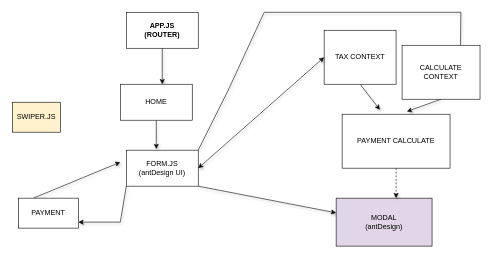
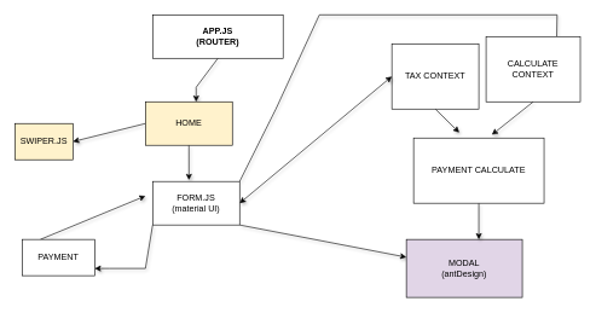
  <mxCell id="0" />
  <mxCell id="1" parent="0" />
  <mxCell id="2" style="edgeStyle=none;rounded=0;orthogonalLoop=1;jettySize=auto;html=1;exitX=0.5;exitY=1;exitDx=0;exitDy=0;shadow=1;" edge="1" parent="1" source="3"><mxGeometry relative="1" as="geometry"><mxPoint x="270" y="140" as="targetPoint" /><Array as="points"><mxPoint x="270" y="120" /></Array></mxGeometry></mxCell>
- <mxCell id="3" value="&lt;b&gt;APP.JS&lt;br&gt;(ROUTER)&lt;br&gt;&lt;/b&gt;" style="rounded=0;whiteSpace=wrap;html=1;" vertex="1" parent="1"><mxGeometry x="210" y="20" width="120" height="60" as="geometry" /></mxCell>
+ <mxCell id="3" value="&lt;b&gt;APP.JS&lt;br&gt;(ROUTER)&lt;br&gt;&lt;/b&gt;" style="rounded=0;whiteSpace=wrap;html=1;" vertex="1" parent="1"><mxGeometry x="210" y="20" width="180" height="60" as="geometry" /></mxCell>
+ <mxCell id="4" style="edgeStyle=none;rounded=0;orthogonalLoop=1;jettySize=auto;html=1;exitX=0;exitY=0.5;exitDx=0;exitDy=0;shadow=1;entryX=1;entryY=0.5;entryDx=0;entryDy=0;" edge="1" parent="1" source="6" target="7"><mxGeometry relative="1" as="geometry"><mxPoint x="230" y="170" as="targetPoint" /><Array as="points" /></mxGeometry></mxCell>
  <mxCell id="5" style="edgeStyle=none;rounded=0;orthogonalLoop=1;jettySize=auto;html=1;exitX=0.5;exitY=1;exitDx=0;exitDy=0;shadow=1;entryX=0.417;entryY=-0.033;entryDx=0;entryDy=0;entryPerimeter=0;" edge="1" parent="1" source="6" target="11"><mxGeometry relative="1" as="geometry"><mxPoint x="370" y="280" as="targetPoint" /></mxGeometry></mxCell>
- <mxCell id="6" value="HOME" style="rounded=0;whiteSpace=wrap;html=1;" vertex="1" parent="1"><mxGeometry x="200" y="140" width="120" height="60" as="geometry" /></mxCell>
+ <mxCell id="6" value="HOME" style="rounded=0;whiteSpace=wrap;html=1;fillColor=#fff2cc;" vertex="1" parent="1"><mxGeometry x="200" y="140" width="120" height="60" as="geometry" /></mxCell>
  <mxCell id="7" value="SWIPER.JS" style="rounded=0;whiteSpace=wrap;html=1;fillColor=#fff2cc;" vertex="1" parent="1"><mxGeometry x="20" y="170" width="80" height="50" as="geometry" /></mxCell>
  <mxCell id="8" style="edgeStyle=none;rounded=0;orthogonalLoop=1;jettySize=auto;html=1;exitX=0;exitY=1;exitDx=0;exitDy=0;shadow=1;" edge="1" parent="1" source="11" target="13"><mxGeometry relative="1" as="geometry"><mxPoint x="250" y="350" as="targetPoint" /><Array as="points"><mxPoint x="200" y="370" /><mxPoint x="150" y="370" /><mxPoint x="130" y="370" /></Array></mxGeometry></mxCell>
  <mxCell id="9" style="edgeStyle=none;rounded=0;orthogonalLoop=1;jettySize=auto;html=1;exitX=1;exitY=0;exitDx=0;exitDy=0;shadow=1;entryX=0.75;entryY=0;entryDx=0;entryDy=0;endArrow=none;" edge="1" parent="1" source="11" target="15"><mxGeometry relative="1" as="geometry"><mxPoint x="770" y="20" as="targetPoint" /><Array as="points"><mxPoint x="380" y="150" /><mxPoint x="440" y="20" /><mxPoint x="768" y="20" /></Array></mxGeometry></mxCell>
  <mxCell id="10" style="edgeStyle=none;rounded=0;orthogonalLoop=1;jettySize=auto;html=1;exitX=1;exitY=1;exitDx=0;exitDy=0;shadow=1;" edge="1" parent="1" source="11" target="16"><mxGeometry relative="1" as="geometry"><mxPoint x="470" y="360" as="targetPoint" /></mxGeometry></mxCell>
- <mxCell id="11" value="FORM.JS&lt;br&gt;(antDesign UI)" style="rounded=0;whiteSpace=wrap;html=1;" vertex="1" parent="1"><mxGeometry x="210" y="250" width="120" height="60" as="geometry" /></mxCell>
+ <mxCell id="11" value="FORM.JS&lt;br&gt;(material UI)" style="rounded=0;whiteSpace=wrap;html=1;" vertex="1" parent="1"><mxGeometry x="210" y="250" width="120" height="60" as="geometry" /></mxCell>
  <mxCell id="12" style="edgeStyle=none;rounded=0;orthogonalLoop=1;jettySize=auto;html=1;exitX=0.25;exitY=0;exitDx=0;exitDy=0;shadow=1;" edge="1" parent="1" source="13"><mxGeometry relative="1" as="geometry"><mxPoint x="200" y="270" as="targetPoint" /></mxGeometry></mxCell>
  <mxCell id="13" value="PAYMENT" style="rounded=0;whiteSpace=wrap;html=1;" vertex="1" parent="1"><mxGeometry x="30" y="330" width="100" height="50" as="geometry" /></mxCell>
  <mxCell id="14" style="edgeStyle=none;rounded=0;orthogonalLoop=1;jettySize=auto;html=1;exitX=0.5;exitY=1;exitDx=0;exitDy=0;entryX=0.6;entryY=-0.05;entryDx=0;entryDy=0;entryPerimeter=0;shadow=1;" edge="1" parent="1" source="15" target="21"><mxGeometry relative="1" as="geometry" /></mxCell>
- <mxCell id="15" value="CALCULATE CONTEXT" style="rounded=0;whiteSpace=wrap;html=1;" vertex="1" parent="1"><mxGeometry x="670" y="75" width="130" height="90" as="geometry" /></mxCell>
+ <mxCell id="15" value="CALCULATE CONTEXT" style="rounded=0;whiteSpace=wrap;html=1;" vertex="1" parent="1"><mxGeometry x="670" y="50" width="130" height="90" as="geometry" /></mxCell>
  <mxCell id="16" value="MODAL&lt;br&gt;(antDesign)" style="rounded=0;whiteSpace=wrap;html=1;fillColor=#e1d5e7;" vertex="1" parent="1"><mxGeometry x="560" y="330" width="160" height="80" as="geometry" /></mxCell>
  <mxCell id="17" style="edgeStyle=none;rounded=0;orthogonalLoop=1;jettySize=auto;html=1;exitX=0.5;exitY=1;exitDx=0;exitDy=0;entryX=0.35;entryY=-0.083;entryDx=0;entryDy=0;entryPerimeter=0;shadow=1;" edge="1" parent="1" source="18" target="21"><mxGeometry relative="1" as="geometry" /></mxCell>
- <mxCell id="18" value="TAX CONTEXT" style="rounded=0;whiteSpace=wrap;html=1;" vertex="1" parent="1"><mxGeometry x="540" y="50" width="120" height="90" as="geometry" /></mxCell>
+ <mxCell id="18" value="TAX CONTEXT" style="rounded=0;whiteSpace=wrap;html=1;" vertex="1" parent="1"><mxGeometry x="540" y="60" width="120" height="90" as="geometry" /></mxCell>
  <mxCell id="19" value="" style="endArrow=classic;startArrow=classic;html=1;rounded=0;shadow=1;entryX=0;entryY=0.5;entryDx=0;entryDy=0;exitX=1;exitY=0.5;exitDx=0;exitDy=0;" edge="1" parent="1" source="11" target="18"><mxGeometry width="50" height="50" relative="1" as="geometry"><mxPoint x="390" y="220" as="sourcePoint" /><mxPoint x="440" y="170" as="targetPoint" /><Array as="points" /></mxGeometry></mxCell>
- <mxCell id="20" style="edgeStyle=none;rounded=0;orthogonalLoop=1;jettySize=auto;html=1;entryX=0.625;entryY=0;entryDx=0;entryDy=0;entryPerimeter=0;shadow=1;dashed=1;" edge="1" parent="1" source="21" target="16"><mxGeometry relative="1" as="geometry" /></mxCell>
+ <mxCell id="20" style="edgeStyle=none;rounded=0;orthogonalLoop=1;jettySize=auto;html=1;entryX=0.625;entryY=0;entryDx=0;entryDy=0;entryPerimeter=0;shadow=1;" edge="1" parent="1" source="21" target="16"><mxGeometry relative="1" as="geometry" /></mxCell>
  <mxCell id="21" value="PAYMENT CALCULATE" style="rounded=0;whiteSpace=wrap;html=1;" vertex="1" parent="1"><mxGeometry x="570" y="190" width="180" height="90" as="geometry" /></mxCell>
